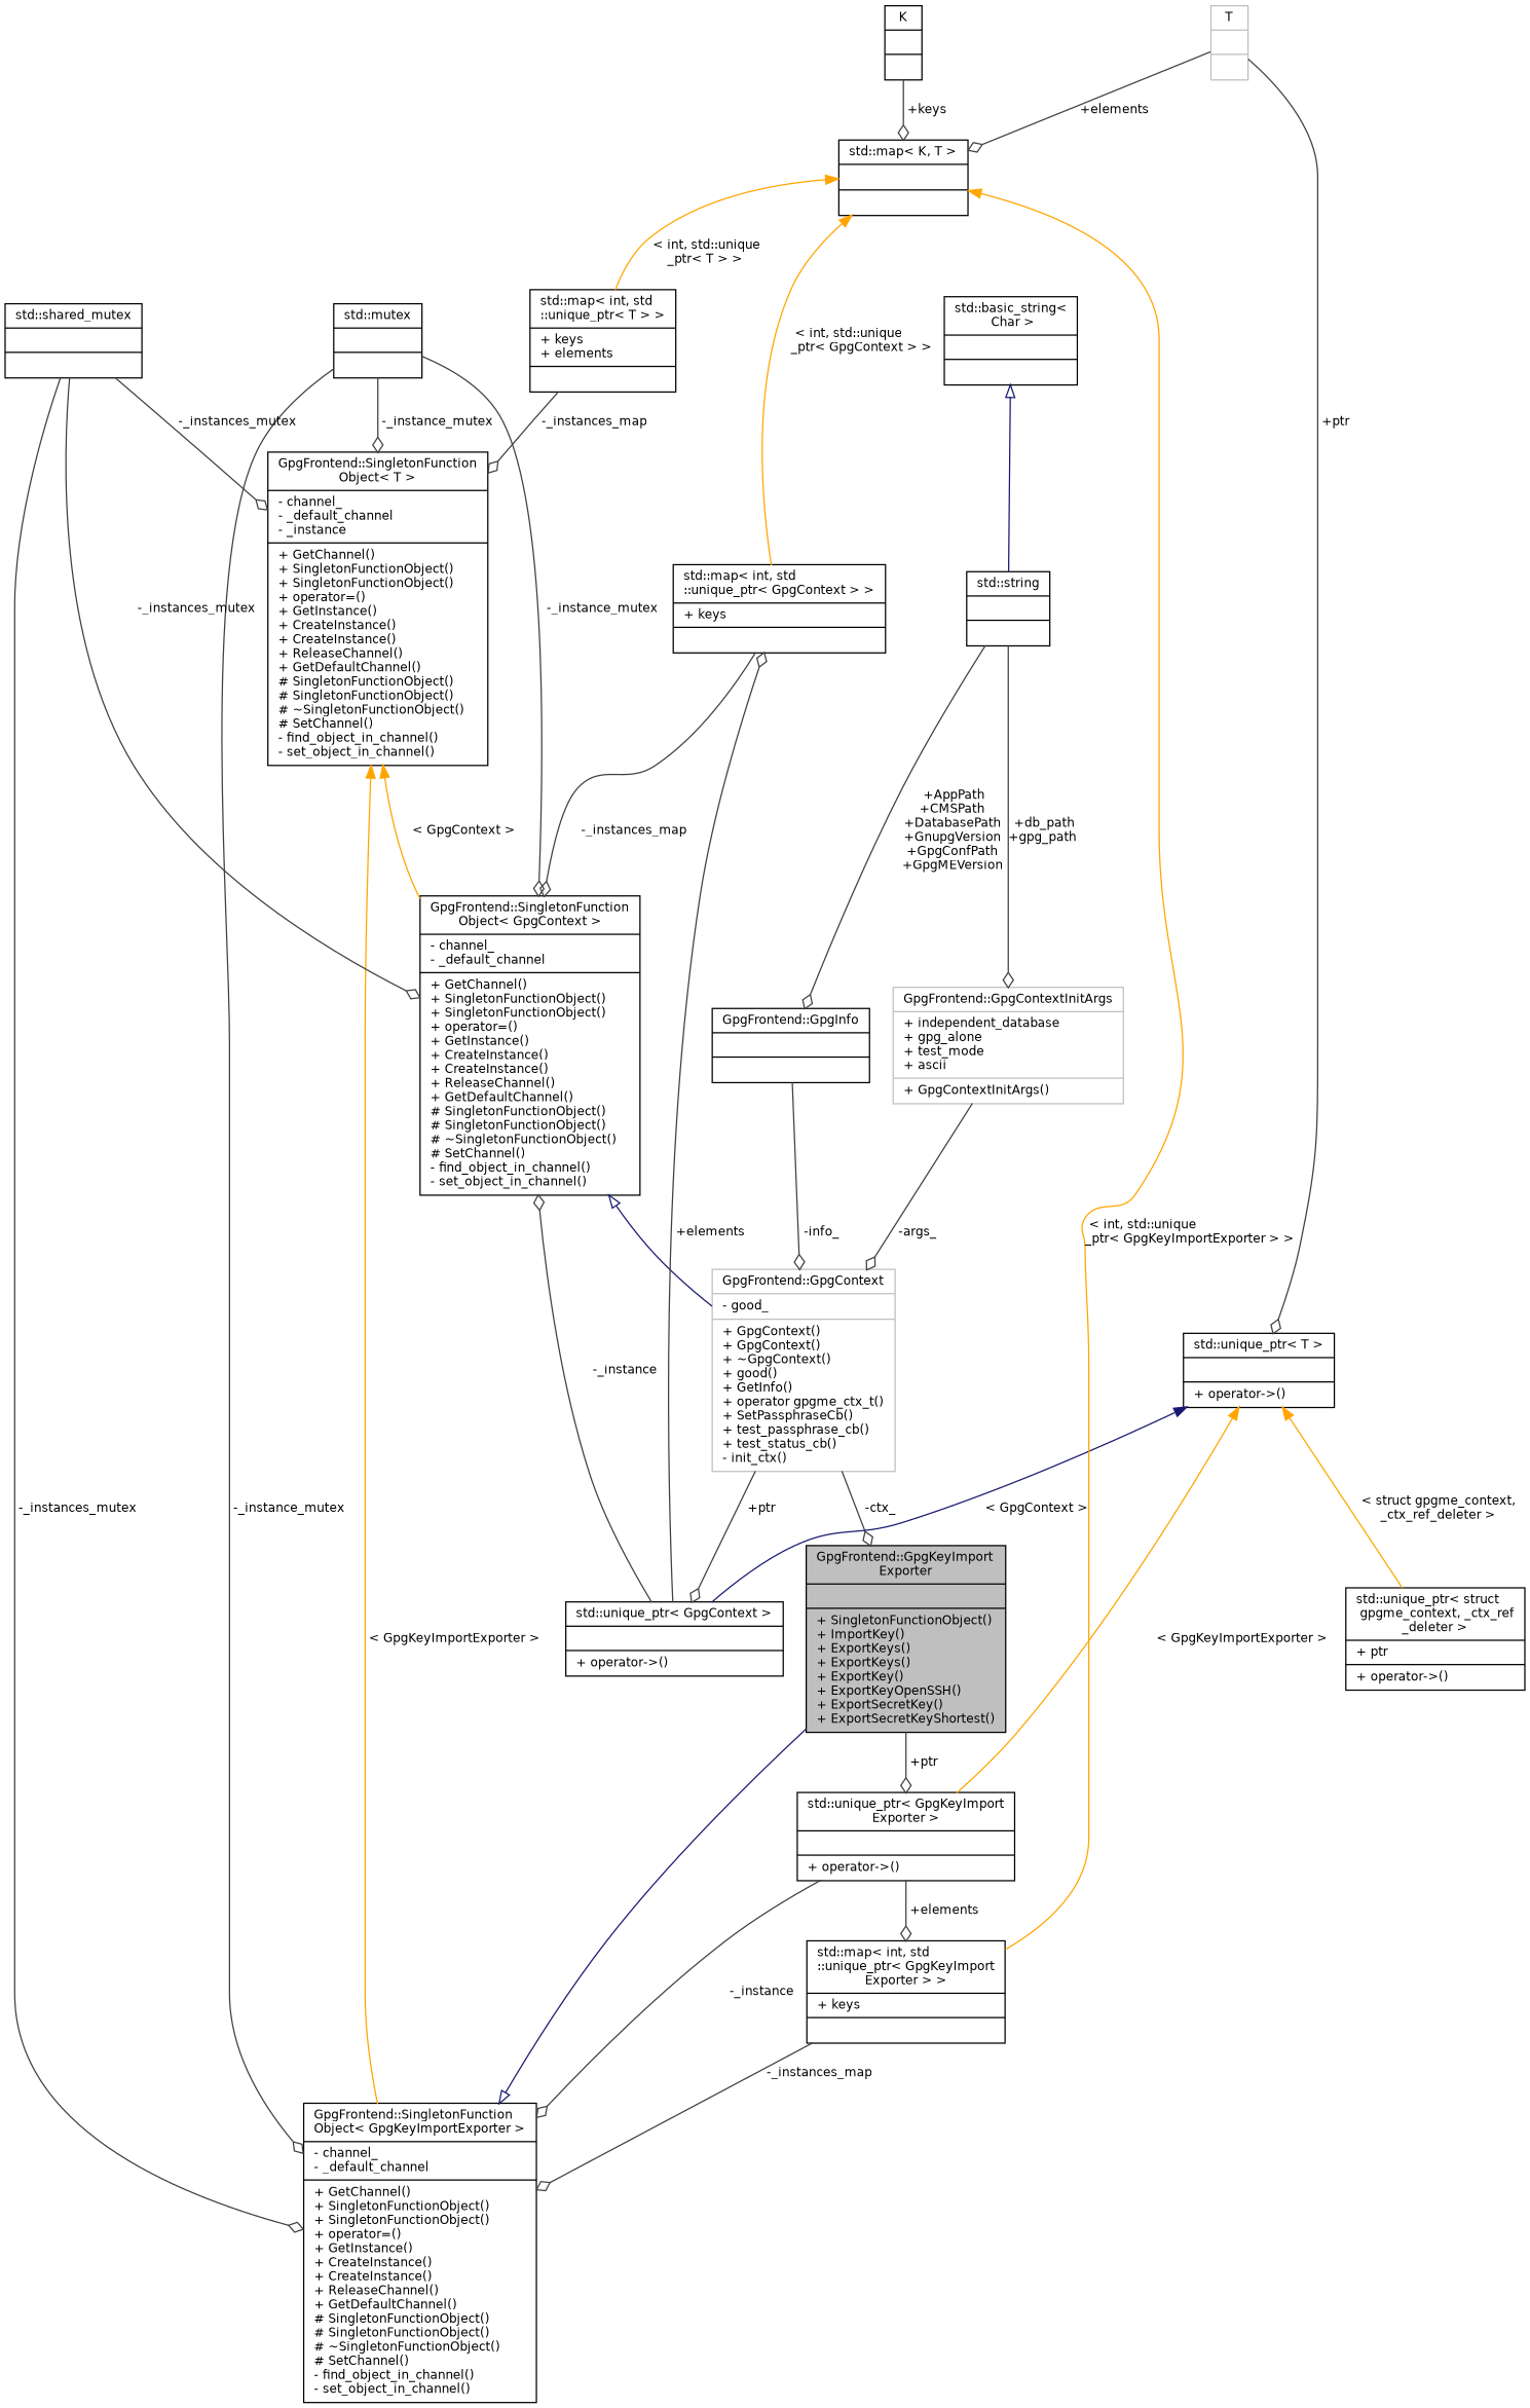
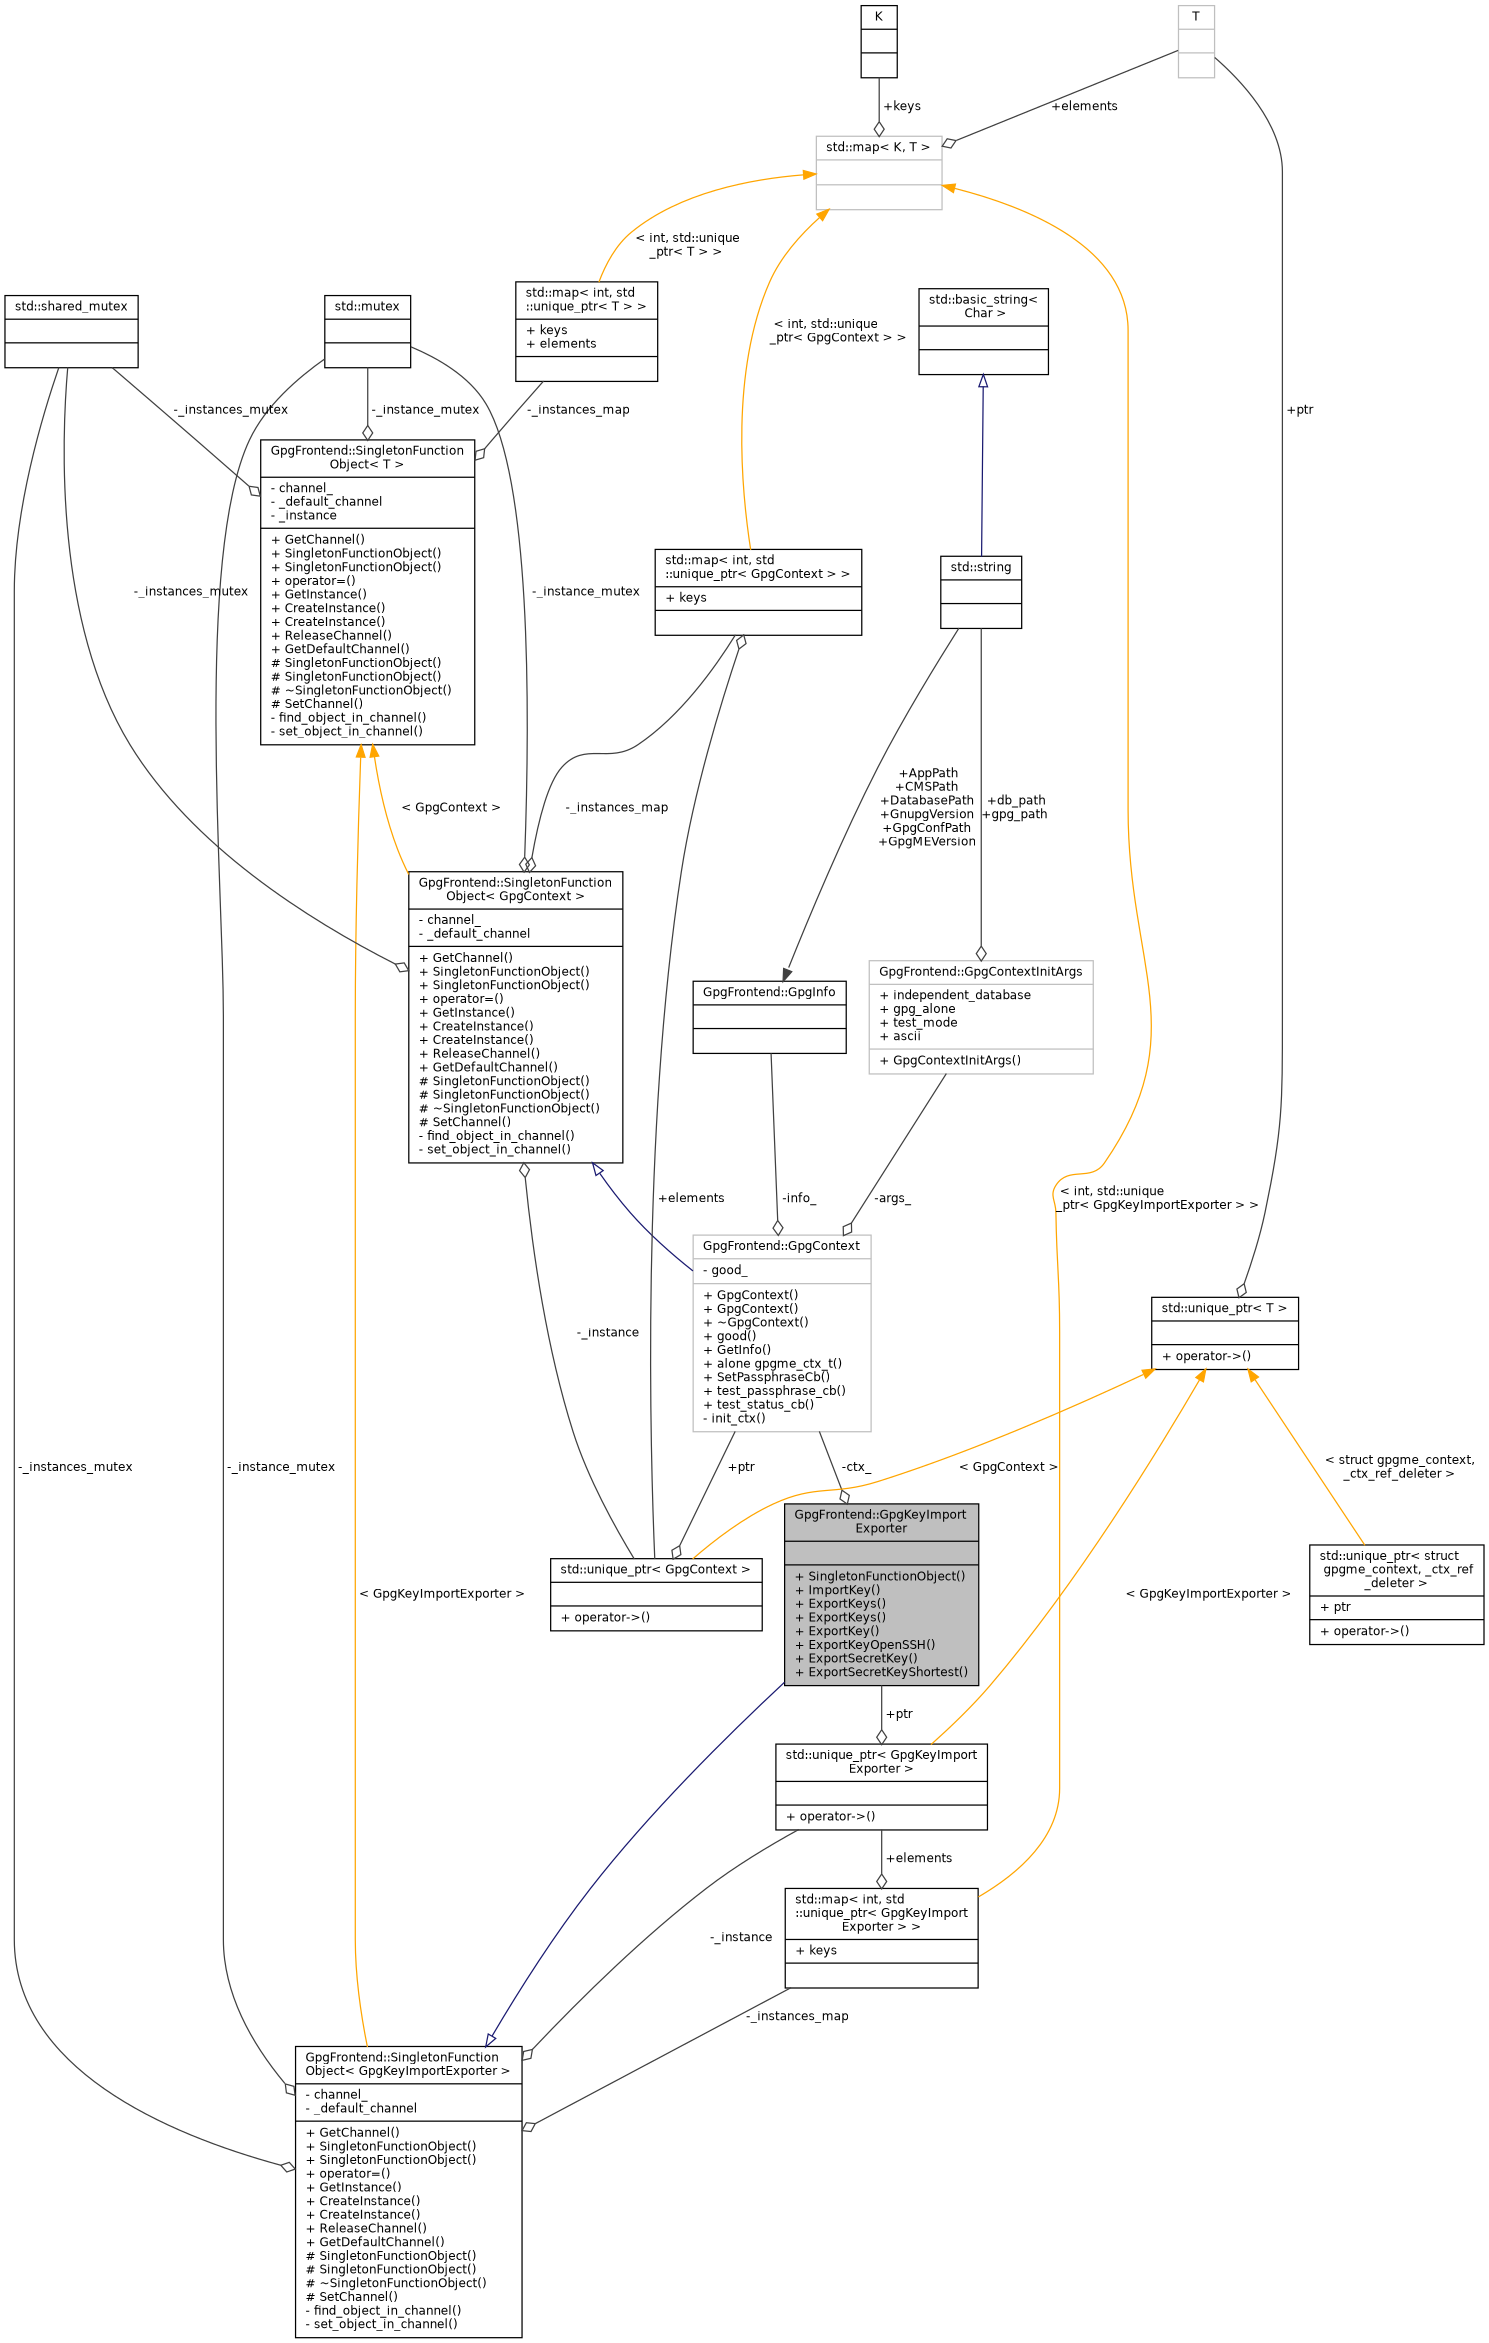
  digraph {
    node [color=black fillcolor=white fontname=Helvetica fontsize=10 shape=record style=filled]
    edge [arrowhead=odiamond color=grey25 fontname=Helvetica fontsize=10 labelfontname=Helvetica labelfontsize=10 style=solid]
    n1 [fillcolor=grey75 fontcolor=black height=0.2 label="{GpgFrontend::GpgKeyImport\lExporter\n||+ SingletonFunctionObject()\l+ ImportKey()\l+ ExportKeys()\l+ ExportKeys()\l+ ExportKey()\l+ ExportKeyOpenSSH()\l+ ExportSecretKey()\l+ ExportSecretKeyShortest()\l}" width=0.4]
    n2 [height=0.2 label="{std::unique_ptr\< GpgKeyImport\lExporter \>\n||+ operator-\>()\l}" width=0.4]
    n3 [height=0.2 label="{GpgFrontend::SingletonFunction\lObject\< GpgKeyImportExporter \>\n|- channel_\l- _default_channel\l|+ GetChannel()\l+ SingletonFunctionObject()\l+ SingletonFunctionObject()\l+ operator=()\l+ GetInstance()\l+ CreateInstance()\l+ CreateInstance()\l+ ReleaseChannel()\l+ GetDefaultChannel()\l# SingletonFunctionObject()\l# SingletonFunctionObject()\l# ~SingletonFunctionObject()\l# SetChannel()\l- find_object_in_channel()\l- set_object_in_channel()\l}" width=0.4]
    n4 [height=0.2 label="{std::map\< int, std\l::unique_ptr\< GpgKeyImport\lExporter \> \>\n|+ keys\l|}" width=0.4]
    n5 [height=0.2 label="{std::mutex\n||}" width=0.4]
    n6 [height=0.2 label="{GpgFrontend::SingletonFunction\lObject\< T \>\n|- channel_\l- _default_channel\l- _instance\l|+ GetChannel()\l+ SingletonFunctionObject()\l+ SingletonFunctionObject()\l+ operator=()\l+ GetInstance()\l+ CreateInstance()\l+ CreateInstance()\l+ ReleaseChannel()\l+ GetDefaultChannel()\l# SingletonFunctionObject()\l# SingletonFunctionObject()\l# ~SingletonFunctionObject()\l# SetChannel()\l- find_object_in_channel()\l- set_object_in_channel()\l}" width=0.4]
    n7 [height=0.2 label="{GpgFrontend::SingletonFunction\lObject\< GpgContext \>\n|- channel_\l- _default_channel\l|+ GetChannel()\l+ SingletonFunctionObject()\l+ SingletonFunctionObject()\l+ operator=()\l+ GetInstance()\l+ CreateInstance()\l+ CreateInstance()\l+ ReleaseChannel()\l+ GetDefaultChannel()\l# SingletonFunctionObject()\l# SingletonFunctionObject()\l# ~SingletonFunctionObject()\l# SetChannel()\l- find_object_in_channel()\l- set_object_in_channel()\l}" width=0.4]
-   n8 [color=grey75 height=0.2 label="{GpgFrontend::GpgContext\n|- good_\l|+ GpgContext()\l+ GpgContext()\l+ ~GpgContext()\l+ good()\l+ GetInfo()\l+ operator gpgme_ctx_t()\l+ SetPassphraseCb()\l+ test_passphrase_cb()\l+ test_status_cb()\l- init_ctx()\l}" width=0.4]
+   n8 [color=grey75 height=0.2 label="{GpgFrontend::GpgContext\n|- good_\l|+ GpgContext()\l+ GpgContext()\l+ ~GpgContext()\l+ good()\l+ GetInfo()\l+ alone gpgme_ctx_t()\l+ SetPassphraseCb()\l+ test_passphrase_cb()\l+ test_status_cb()\l- init_ctx()\l}" width=0.4]
    n9 [height=0.2 label="{std::shared_mutex\n||}" width=0.4]
    n10 [height=0.2 label="{std::unique_ptr\< T \>\n||+ operator-\>()\l}" width=0.4]
    n11 [height=0.2 label="{std::unique_ptr\< GpgContext \>\n||+ operator-\>()\l}" width=0.4]
    n12 [height=0.2 label="{std::unique_ptr\< struct\l gpgme_context, _ctx_ref\l_deleter \>\n|+ ptr\l|+ operator-\>()\l}" width=0.4]
    n13 [height=0.2 label="{std::map\< int, std\l::unique_ptr\< GpgContext \> \>\n|+ keys\l|}" width=0.4]
    n14 [color=grey75 height=0.2 label="{T\n||}" width=0.4]
-   n15 [height=0.2 label="{std::map\< K, T \>\n||}" width=0.4]
+   n15 [color=grey75 height=0.2 label="{std::map\< K, T \>\n||}" width=0.4]
    n16 [height=0.2 label="{std::map\< int, std\l::unique_ptr\< T \> \>\n|+ keys\l+ elements\l|}" width=0.4]
    n17 [height=0.2 label="{K\n||}" width=0.4]
    n18 [height=0.2 label="{GpgFrontend::GpgInfo\n||}" width=0.4]
    n19 [height=0.2 label="{std::string\n||}" width=0.4]
    n20 [color=grey75 height=0.2 label="{GpgFrontend::GpgContextInitArgs\n|+ independent_database\l+ gpg_alone\l+ test_mode\l+ ascii\l|+ GpgContextInitArgs()\l}" width=0.4]
    n21 [height=0.2 label="{std::basic_string\<\l Char \>\n||}" width=0.4]
    n1 -> n2 [label=" +ptr"]
    n2 -> n3 [label=" -_instance"]
    n2 -> n4 [label=" +elements"]
    n3 -> n1 [arrowtail=onormal color=midnightblue dir=back arrowhead=""]
    n4 -> n3 [label=" -_instances_map"]
    n5 -> n3 [label=" -_instance_mutex"]
    n5 -> n6 [label=" -_instance_mutex"]
    n5 -> n7 [label=" -_instance_mutex"]
    n6 -> n3 [color=orange dir=back label=" \< GpgKeyImportExporter \>" arrowhead=""]
    n6 -> n7 [color=orange dir=back label=" \< GpgContext \>" arrowhead=""]
    n7 -> n8 [arrowtail=onormal color=midnightblue dir=back arrowhead=""]
    n8 -> n1 [label=" -ctx_"]
    n8 -> n11 [label=" +ptr"]
    n9 -> n3 [label=" -_instances_mutex"]
    n9 -> n6 [label=" -_instances_mutex"]
    n9 -> n7 [label=" -_instances_mutex"]
    n10 -> n2 [color=orange dir=back label=" \< GpgKeyImportExporter \>" arrowhead=""]
-   n10 -> n11 [color=midnightblue dir=back label=" \< GpgContext \>" arrowhead=""]
+   n10 -> n11 [color=orange dir=back label=" \< GpgContext \>" arrowhead=""]
    n10 -> n12 [color=orange dir=back label=" \< struct gpgme_context,\l _ctx_ref_deleter \>" arrowhead=""]
    n11 -> n7 [label=" -_instance"]
    n11 -> n13 [label=" +elements"]
    n13 -> n7 [label=" -_instances_map"]
    n14 -> n10 [label=" +ptr"]
    n14 -> n15 [label=" +elements"]
    n15 -> n4 [color=orange dir=back label=" \< int, std::unique\l_ptr\< GpgKeyImportExporter \> \>" arrowhead=""]
    n15 -> n13 [color=orange dir=back label=" \< int, std::unique\l_ptr\< GpgContext \> \>" arrowhead=""]
    n15 -> n16 [color=orange dir=back label=" \< int, std::unique\l_ptr\< T \> \>" arrowhead=""]
    n16 -> n6 [label=" -_instances_map"]
    n17 -> n15 [label=" +keys"]
    n18 -> n8 [label=" -info_"]
-   n19 -> n18 [label=" +AppPath\n+CMSPath\n+DatabasePath\n+GnupgVersion\n+GpgConfPath\n+GpgMEVersion"]
+   n19 -> n18 [arrowhead=normal label=" +AppPath\n+CMSPath\n+DatabasePath\n+GnupgVersion\n+GpgConfPath\n+GpgMEVersion"]
    n19 -> n20 [label=" +db_path\n+gpg_path"]
    n20 -> n8 [label=" -args_"]
    n21 -> n19 [arrowtail=onormal color=midnightblue dir=back arrowhead=""]
  }
